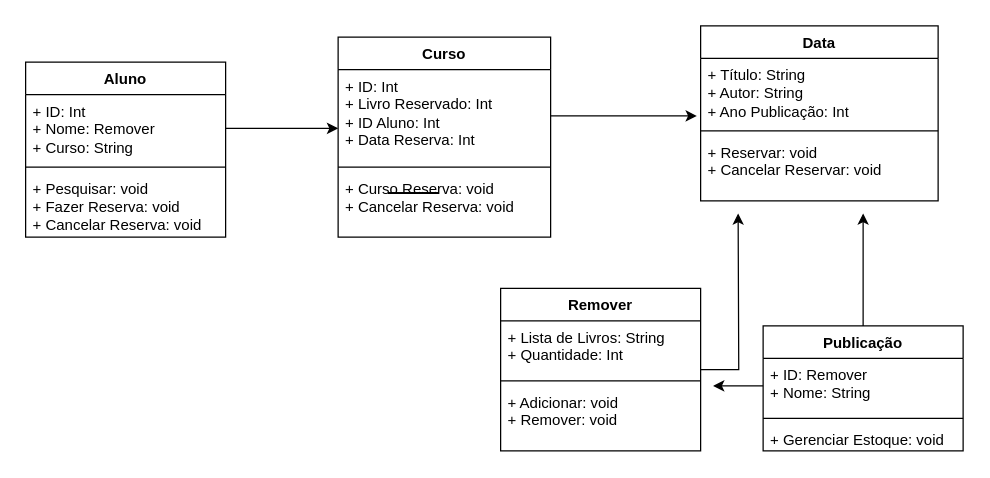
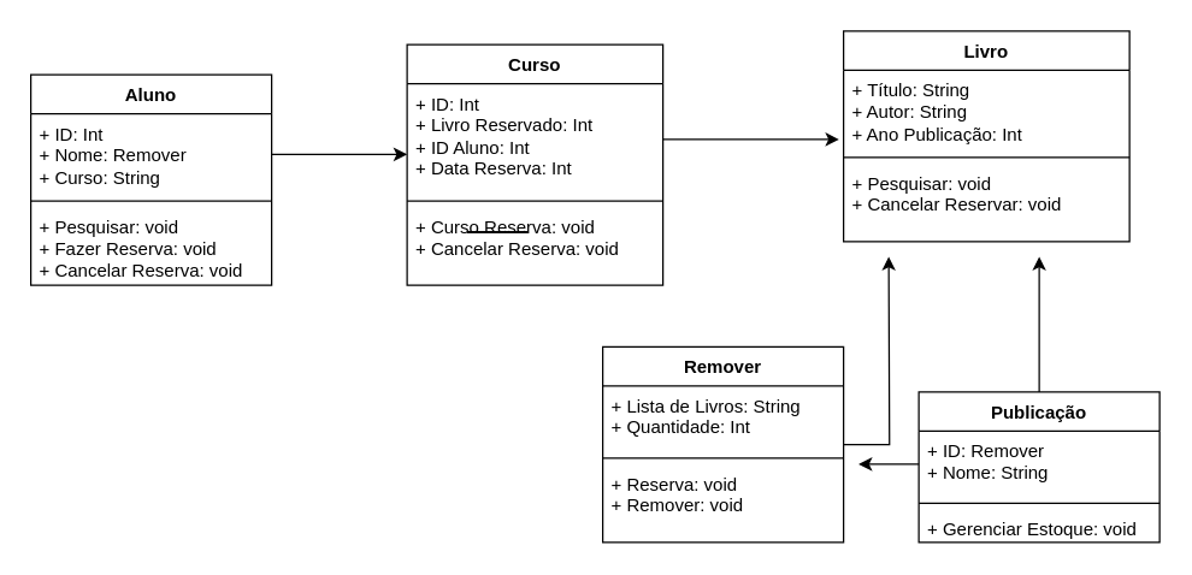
  <mxCell id="0" />
  <mxCell id="1" parent="0" />
- <mxCell id="2" value="Data" style="swimlane;fontStyle=1;align=center;verticalAlign=top;childLayout=stackLayout;horizontal=1;startSize=26;horizontalStack=0;resizeParent=1;resizeParentMax=0;resizeLast=0;collapsible=1;marginBottom=0;whiteSpace=wrap;html=1;" vertex="1" parent="1"><mxGeometry x="560" y="20" width="190" height="140" as="geometry" /></mxCell>
+ <mxCell id="2" value="Livro" style="swimlane;fontStyle=1;align=center;verticalAlign=top;childLayout=stackLayout;horizontal=1;startSize=26;horizontalStack=0;resizeParent=1;resizeParentMax=0;resizeLast=0;collapsible=1;marginBottom=0;whiteSpace=wrap;html=1;" vertex="1" parent="1"><mxGeometry x="560" y="20" width="190" height="140" as="geometry" /></mxCell>
  <mxCell id="3" value="&lt;div&gt;+ Título: String&lt;/div&gt;&lt;div&gt;&lt;div&gt;+ Autor: String&lt;/div&gt;&lt;div&gt;&lt;div&gt;+ Ano Publicação: Int&lt;/div&gt;&lt;div&gt;&lt;div&gt;&lt;br&gt;&lt;br&gt;&lt;/div&gt;&lt;/div&gt;&lt;div&gt;&lt;br&gt;&lt;br&gt;&lt;/div&gt;&lt;/div&gt;&lt;div&gt;&lt;br&gt;&lt;br&gt;&lt;/div&gt;&lt;/div&gt;&lt;div&gt;&lt;br&gt;&lt;/div&gt;&lt;div&gt;&lt;br&gt;&lt;/div&gt;&lt;div&gt;&lt;br&gt;&lt;/div&gt;&lt;div&gt;&lt;br&gt;&lt;/div&gt;&lt;div&gt;&lt;br&gt;&lt;/div&gt;" style="text;strokeColor=none;fillColor=none;align=left;verticalAlign=top;spacingLeft=4;spacingRight=4;overflow=hidden;rotatable=0;points=[[0,0.5],[1,0.5]];portConstraint=eastwest;whiteSpace=wrap;html=1;" vertex="1" parent="2"><mxGeometry y="26" width="190" height="54" as="geometry" /></mxCell>
  <mxCell id="4" value="" style="line;strokeWidth=1;fillColor=none;align=left;verticalAlign=middle;spacingTop=-1;spacingLeft=3;spacingRight=3;rotatable=0;labelPosition=right;points=[];portConstraint=eastwest;strokeColor=inherit;" vertex="1" parent="2"><mxGeometry y="80" width="190" height="8" as="geometry" /></mxCell>
- <mxCell id="5" value="&lt;div&gt;+ Reservar: void&lt;/div&gt;&lt;div&gt;+ Cancelar Reservar: void&lt;/div&gt;" style="text;strokeColor=none;fillColor=none;align=left;verticalAlign=top;spacingLeft=4;spacingRight=4;overflow=hidden;rotatable=0;points=[[0,0.5],[1,0.5]];portConstraint=eastwest;whiteSpace=wrap;html=1;" vertex="1" parent="2"><mxGeometry y="88" width="190" height="52" as="geometry" /></mxCell>
+ <mxCell id="5" value="&lt;div&gt;+ Pesquisar: void&lt;/div&gt;&lt;div&gt;+ Cancelar Reservar: void&lt;/div&gt;" style="text;strokeColor=none;fillColor=none;align=left;verticalAlign=top;spacingLeft=4;spacingRight=4;overflow=hidden;rotatable=0;points=[[0,0.5],[1,0.5]];portConstraint=eastwest;whiteSpace=wrap;html=1;" vertex="1" parent="2"><mxGeometry y="88" width="190" height="52" as="geometry" /></mxCell>
  <mxCell id="6" value="Aluno" style="swimlane;fontStyle=1;align=center;verticalAlign=top;childLayout=stackLayout;horizontal=1;startSize=26;horizontalStack=0;resizeParent=1;resizeParentMax=0;resizeLast=0;collapsible=1;marginBottom=0;whiteSpace=wrap;html=1;" vertex="1" parent="1"><mxGeometry x="20" y="49" width="160" height="140" as="geometry" /></mxCell>
  <mxCell id="7" value="&lt;div&gt;+ ID: Int&lt;br&gt;&lt;/div&gt;&lt;div&gt;+ Nome: Remover&lt;br&gt;&lt;/div&gt;&lt;div&gt;+ Curso: String&lt;br&gt;&lt;/div&gt;" style="text;strokeColor=none;fillColor=none;align=left;verticalAlign=top;spacingLeft=4;spacingRight=4;overflow=hidden;rotatable=0;points=[[0,0.5],[1,0.5]];portConstraint=eastwest;whiteSpace=wrap;html=1;" vertex="1" parent="6"><mxGeometry y="26" width="160" height="54" as="geometry" /></mxCell>
  <mxCell id="8" value="" style="line;strokeWidth=1;fillColor=none;align=left;verticalAlign=middle;spacingTop=-1;spacingLeft=3;spacingRight=3;rotatable=0;labelPosition=right;points=[];portConstraint=eastwest;strokeColor=inherit;" vertex="1" parent="6"><mxGeometry y="80" width="160" height="8" as="geometry" /></mxCell>
  <mxCell id="9" value="&lt;div&gt;+ Pesquisar: void&lt;br&gt;&lt;/div&gt;&lt;div&gt;+ Fazer Reserva: void&lt;br&gt;&lt;/div&gt;&lt;div&gt;+ Cancelar Reserva: void&lt;br&gt;&lt;/div&gt;" style="text;strokeColor=none;fillColor=none;align=left;verticalAlign=top;spacingLeft=4;spacingRight=4;overflow=hidden;rotatable=0;points=[[0,0.5],[1,0.5]];portConstraint=eastwest;whiteSpace=wrap;html=1;" vertex="1" parent="6"><mxGeometry y="88" width="160" height="52" as="geometry" /></mxCell>
  <mxCell id="10" style="edgeStyle=orthogonalEdgeStyle;rounded=0;orthogonalLoop=1;jettySize=auto;html=1;" edge="1" parent="1" source="11"><mxGeometry relative="1" as="geometry"><mxPoint x="690" y="170" as="targetPoint" /></mxGeometry></mxCell>
  <mxCell id="11" value="Publicação" style="swimlane;fontStyle=1;align=center;verticalAlign=top;childLayout=stackLayout;horizontal=1;startSize=26;horizontalStack=0;resizeParent=1;resizeParentMax=0;resizeLast=0;collapsible=1;marginBottom=0;whiteSpace=wrap;html=1;" vertex="1" parent="1"><mxGeometry x="610" y="260" width="160" height="100" as="geometry" /></mxCell>
  <mxCell id="12" style="edgeStyle=orthogonalEdgeStyle;rounded=0;orthogonalLoop=1;jettySize=auto;html=1;" edge="1" parent="11" source="13"><mxGeometry relative="1" as="geometry"><mxPoint x="-40" y="48" as="targetPoint" /></mxGeometry></mxCell>
  <mxCell id="13" value="&lt;div&gt;+ ID: Remover&lt;br&gt;&lt;/div&gt;&lt;div&gt;+ Nome: String&lt;br&gt;&lt;/div&gt;&lt;div&gt;&lt;br&gt;&lt;/div&gt;" style="text;strokeColor=none;fillColor=none;align=left;verticalAlign=top;spacingLeft=4;spacingRight=4;overflow=hidden;rotatable=0;points=[[0,0.5],[1,0.5]];portConstraint=eastwest;whiteSpace=wrap;html=1;" vertex="1" parent="11"><mxGeometry y="26" width="160" height="44" as="geometry" /></mxCell>
  <mxCell id="14" value="" style="line;strokeWidth=1;fillColor=none;align=left;verticalAlign=middle;spacingTop=-1;spacingLeft=3;spacingRight=3;rotatable=0;labelPosition=right;points=[];portConstraint=eastwest;strokeColor=inherit;" vertex="1" parent="11"><mxGeometry y="70" width="160" height="8" as="geometry" /></mxCell>
  <mxCell id="15" value="&lt;div&gt;+ Gerenciar Estoque: void&lt;br&gt;&lt;/div&gt;" style="text;strokeColor=none;fillColor=none;align=left;verticalAlign=top;spacingLeft=4;spacingRight=4;overflow=hidden;rotatable=0;points=[[0,0.5],[1,0.5]];portConstraint=eastwest;whiteSpace=wrap;html=1;" vertex="1" parent="11"><mxGeometry y="78" width="160" height="22" as="geometry" /></mxCell>
  <mxCell id="16" value="Curso" style="swimlane;fontStyle=1;align=center;verticalAlign=top;childLayout=stackLayout;horizontal=1;startSize=26;horizontalStack=0;resizeParent=1;resizeParentMax=0;resizeLast=0;collapsible=1;marginBottom=0;whiteSpace=wrap;html=1;" vertex="1" parent="1"><mxGeometry x="270" y="29" width="170" height="160" as="geometry" /></mxCell>
  <mxCell id="17" value="&lt;div&gt;+ ID: Int&lt;br&gt;&lt;/div&gt;&lt;div&gt;+ Livro Reservado: Int&lt;br&gt;&lt;/div&gt;&lt;div&gt;+ ID Aluno: Int&lt;br&gt;&lt;/div&gt;&lt;div&gt;+ Data Reserva: Int&lt;br&gt;&lt;/div&gt;&lt;div&gt;&lt;br&gt;&lt;/div&gt;" style="text;strokeColor=none;fillColor=none;align=left;verticalAlign=top;spacingLeft=4;spacingRight=4;overflow=hidden;rotatable=0;points=[[0,0.5],[1,0.5]];portConstraint=eastwest;whiteSpace=wrap;html=1;" vertex="1" parent="16"><mxGeometry y="26" width="170" height="74" as="geometry" /></mxCell>
  <mxCell id="18" value="" style="line;strokeWidth=1;fillColor=none;align=left;verticalAlign=middle;spacingTop=-1;spacingLeft=3;spacingRight=3;rotatable=0;labelPosition=right;points=[];portConstraint=eastwest;strokeColor=inherit;" vertex="1" parent="16"><mxGeometry y="100" width="170" height="8" as="geometry" /></mxCell>
  <mxCell id="19" value="&lt;div&gt;+ Curso Reserva: void&lt;br&gt;&lt;/div&gt;&lt;div&gt;+ Cancelar Reserva: void&lt;br&gt;&lt;/div&gt;" style="text;strokeColor=none;fillColor=none;align=left;verticalAlign=top;spacingLeft=4;spacingRight=4;overflow=hidden;rotatable=0;points=[[0,0.5],[1,0.5]];portConstraint=eastwest;whiteSpace=wrap;html=1;" vertex="1" parent="16"><mxGeometry y="108" width="170" height="52" as="geometry" /></mxCell>
  <mxCell id="20" style="edgeStyle=orthogonalEdgeStyle;rounded=0;orthogonalLoop=1;jettySize=auto;html=1;" edge="1" parent="1" source="21"><mxGeometry relative="1" as="geometry"><mxPoint x="590" y="170" as="targetPoint" /></mxGeometry></mxCell>
  <mxCell id="21" value="Remover" style="swimlane;fontStyle=1;align=center;verticalAlign=top;childLayout=stackLayout;horizontal=1;startSize=26;horizontalStack=0;resizeParent=1;resizeParentMax=0;resizeLast=0;collapsible=1;marginBottom=0;whiteSpace=wrap;html=1;" vertex="1" parent="1"><mxGeometry x="400" y="230" width="160" height="130" as="geometry" /></mxCell>
  <mxCell id="22" value="&lt;div&gt;+ Lista de Livros: String&lt;/div&gt;&lt;div&gt;+ Quantidade: Int&lt;br&gt;&lt;/div&gt;" style="text;strokeColor=none;fillColor=none;align=left;verticalAlign=top;spacingLeft=4;spacingRight=4;overflow=hidden;rotatable=0;points=[[0,0.5],[1,0.5]];portConstraint=eastwest;whiteSpace=wrap;html=1;" vertex="1" parent="21"><mxGeometry y="26" width="160" height="44" as="geometry" /></mxCell>
  <mxCell id="23" value="" style="line;strokeWidth=1;fillColor=none;align=left;verticalAlign=middle;spacingTop=-1;spacingLeft=3;spacingRight=3;rotatable=0;labelPosition=right;points=[];portConstraint=eastwest;strokeColor=inherit;" vertex="1" parent="21"><mxGeometry y="70" width="160" height="8" as="geometry" /></mxCell>
- <mxCell id="24" value="&lt;div&gt;+ Adicionar: void&lt;br&gt;&lt;/div&gt;&lt;div&gt;+ Remover: void&lt;br&gt;&lt;/div&gt;" style="text;strokeColor=none;fillColor=none;align=left;verticalAlign=top;spacingLeft=4;spacingRight=4;overflow=hidden;rotatable=0;points=[[0,0.5],[1,0.5]];portConstraint=eastwest;whiteSpace=wrap;html=1;" vertex="1" parent="21"><mxGeometry y="78" width="160" height="52" as="geometry" /></mxCell>
+ <mxCell id="24" value="&lt;div&gt;+ Reserva: void&lt;br&gt;&lt;/div&gt;&lt;div&gt;+ Remover: void&lt;br&gt;&lt;/div&gt;" style="text;strokeColor=none;fillColor=none;align=left;verticalAlign=top;spacingLeft=4;spacingRight=4;overflow=hidden;rotatable=0;points=[[0,0.5],[1,0.5]];portConstraint=eastwest;whiteSpace=wrap;html=1;" vertex="1" parent="21"><mxGeometry y="78" width="160" height="52" as="geometry" /></mxCell>
  <mxCell id="25" value="" style="line;strokeWidth=1;fillColor=none;align=left;verticalAlign=middle;spacingTop=-1;spacingLeft=3;spacingRight=3;rotatable=0;labelPosition=right;points=[];portConstraint=eastwest;strokeColor=inherit;" vertex="1" parent="1"><mxGeometry x="310" y="150" width="40" height="8" as="geometry" /></mxCell>
  <mxCell id="26" value="" style="line;strokeWidth=1;fillColor=none;align=left;verticalAlign=middle;spacingTop=-1;spacingLeft=3;spacingRight=3;rotatable=0;labelPosition=right;points=[];portConstraint=eastwest;strokeColor=inherit;" vertex="1" parent="1"><mxGeometry x="310" y="150" width="40" height="8" as="geometry" /></mxCell>
  <mxCell id="27" value="" style="line;strokeWidth=1;fillColor=none;align=left;verticalAlign=middle;spacingTop=-1;spacingLeft=3;spacingRight=3;rotatable=0;labelPosition=right;points=[];portConstraint=eastwest;strokeColor=inherit;" vertex="1" parent="1"><mxGeometry x="310" y="150" width="40" height="8" as="geometry" /></mxCell>
  <mxCell id="28" value="" style="line;strokeWidth=1;fillColor=none;align=left;verticalAlign=middle;spacingTop=-1;spacingLeft=3;spacingRight=3;rotatable=0;labelPosition=right;points=[];portConstraint=eastwest;strokeColor=inherit;" vertex="1" parent="1"><mxGeometry x="310" y="150" width="40" height="8" as="geometry" /></mxCell>
  <mxCell id="29" value="" style="line;strokeWidth=1;fillColor=none;align=left;verticalAlign=middle;spacingTop=-1;spacingLeft=3;spacingRight=3;rotatable=0;labelPosition=right;points=[];portConstraint=eastwest;strokeColor=inherit;" vertex="1" parent="1"><mxGeometry x="310" y="150" width="40" height="8" as="geometry" /></mxCell>
  <mxCell id="30" value="" style="line;strokeWidth=1;fillColor=none;align=left;verticalAlign=middle;spacingTop=-1;spacingLeft=3;spacingRight=3;rotatable=0;labelPosition=right;points=[];portConstraint=eastwest;strokeColor=inherit;" vertex="1" parent="1"><mxGeometry x="310" y="150" width="40" height="8" as="geometry" /></mxCell>
  <mxCell id="31" value="" style="line;strokeWidth=1;fillColor=none;align=left;verticalAlign=middle;spacingTop=-1;spacingLeft=3;spacingRight=3;rotatable=0;labelPosition=right;points=[];portConstraint=eastwest;strokeColor=inherit;" vertex="1" parent="1"><mxGeometry x="310" y="150" width="40" height="8" as="geometry" /></mxCell>
  <mxCell id="32" value="" style="line;strokeWidth=1;fillColor=none;align=left;verticalAlign=middle;spacingTop=-1;spacingLeft=3;spacingRight=3;rotatable=0;labelPosition=right;points=[];portConstraint=eastwest;strokeColor=inherit;" vertex="1" parent="1"><mxGeometry x="310" y="150" width="40" height="8" as="geometry" /></mxCell>
  <mxCell id="33" style="edgeStyle=orthogonalEdgeStyle;rounded=0;orthogonalLoop=1;jettySize=auto;html=1;entryX=0;entryY=0.635;entryDx=0;entryDy=0;entryPerimeter=0;" edge="1" parent="1" source="7" target="17"><mxGeometry relative="1" as="geometry" /></mxCell>
  <mxCell id="34" value="" style="line;strokeWidth=1;fillColor=none;align=left;verticalAlign=middle;spacingTop=-1;spacingLeft=3;spacingRight=3;rotatable=0;labelPosition=right;points=[];portConstraint=eastwest;strokeColor=inherit;" vertex="1" parent="1"><mxGeometry x="310" y="150" width="40" height="8" as="geometry" /></mxCell>
  <mxCell id="35" style="edgeStyle=orthogonalEdgeStyle;rounded=0;orthogonalLoop=1;jettySize=auto;html=1;entryX=-0.016;entryY=0.852;entryDx=0;entryDy=0;entryPerimeter=0;" edge="1" parent="1" source="17" target="3"><mxGeometry relative="1" as="geometry" /></mxCell>
  <mxCell id="36" value="" style="line;strokeWidth=1;fillColor=none;align=left;verticalAlign=middle;spacingTop=-1;spacingLeft=3;spacingRight=3;rotatable=0;labelPosition=right;points=[];portConstraint=eastwest;strokeColor=inherit;" vertex="1" parent="1"><mxGeometry x="310" y="150" width="40" height="8" as="geometry" /></mxCell>
  <mxCell id="37" value="" style="line;strokeWidth=1;fillColor=none;align=left;verticalAlign=middle;spacingTop=-1;spacingLeft=3;spacingRight=3;rotatable=0;labelPosition=right;points=[];portConstraint=eastwest;strokeColor=inherit;" vertex="1" parent="1"><mxGeometry x="310" y="150" width="40" height="8" as="geometry" /></mxCell>
  <mxCell id="38" value="" style="line;strokeWidth=1;fillColor=none;align=left;verticalAlign=middle;spacingTop=-1;spacingLeft=3;spacingRight=3;rotatable=0;labelPosition=right;points=[];portConstraint=eastwest;strokeColor=inherit;" vertex="1" parent="1"><mxGeometry x="310" y="150" width="40" height="8" as="geometry" /></mxCell>
  <mxCell id="39" value="" style="line;strokeWidth=1;fillColor=none;align=left;verticalAlign=middle;spacingTop=-1;spacingLeft=3;spacingRight=3;rotatable=0;labelPosition=right;points=[];portConstraint=eastwest;strokeColor=inherit;" vertex="1" parent="1"><mxGeometry x="310" y="150" width="40" height="8" as="geometry" /></mxCell>
